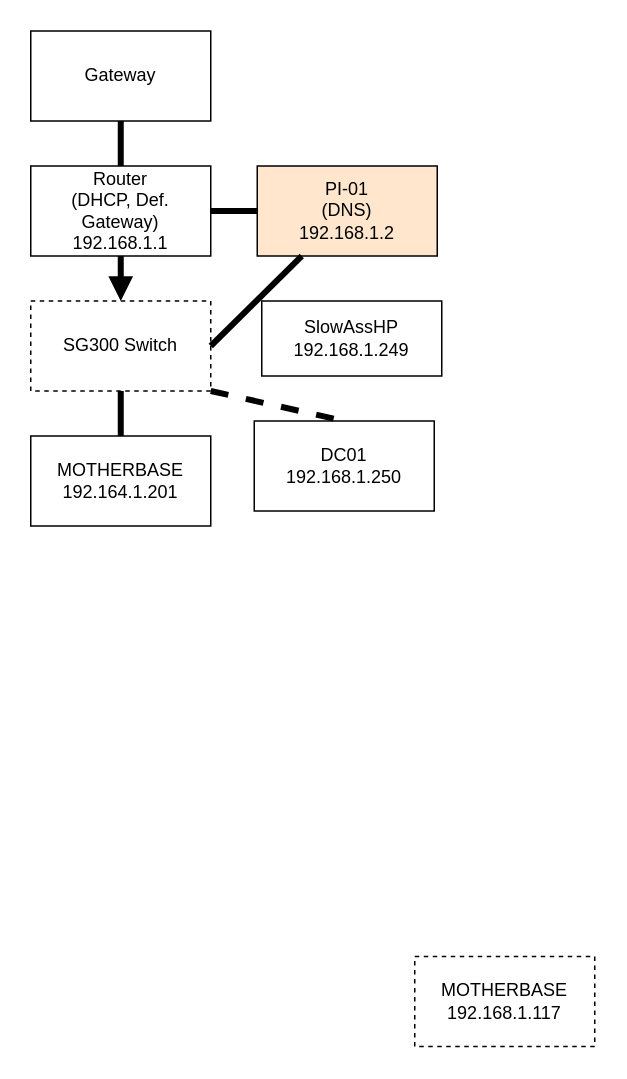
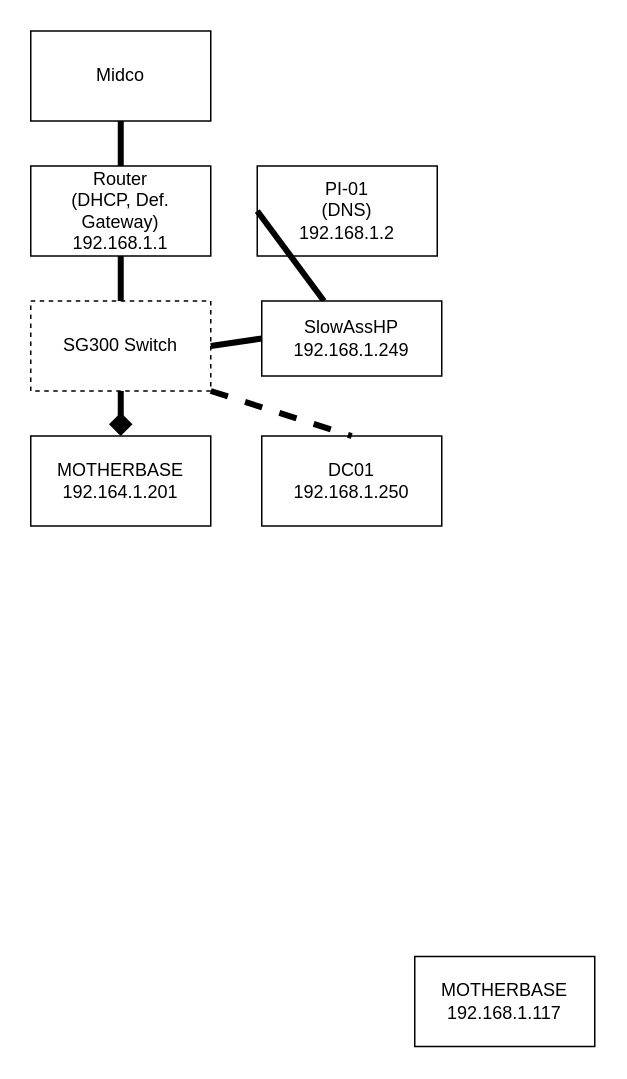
  <mxCell id="0" />
  <mxCell id="1" parent="0" />
  <mxCell id="2" value="" style="group" parent="1" vertex="1" connectable="0"><mxGeometry x="20" y="20" width="290" height="330" as="geometry" /></mxCell>
  <mxCell id="3" value="" style="group" parent="2" vertex="1" connectable="0"><mxGeometry width="290" height="150" as="geometry" /></mxCell>
- <mxCell id="4" value="Gateway" style="rounded=0;whiteSpace=wrap;html=1;fontFamily=Helvetica;" parent="3" vertex="1"><mxGeometry width="120" height="60" as="geometry" /></mxCell>
+ <mxCell id="4" value="Midco" style="rounded=0;whiteSpace=wrap;html=1;fontFamily=Helvetica;" parent="3" vertex="1"><mxGeometry width="120" height="60" as="geometry" /></mxCell>
  <mxCell id="5" value="Router&lt;br&gt;(DHCP, Def. Gateway)&lt;br&gt;192.168.1.1" style="rounded=0;whiteSpace=wrap;html=1;fontFamily=Helvetica;" parent="3" vertex="1"><mxGeometry y="90" width="120" height="60" as="geometry" /></mxCell>
- <mxCell id="6" value="PI-01&lt;br&gt;(DNS)&lt;br&gt;192.168.1.2" style="rounded=0;whiteSpace=wrap;html=1;fontFamily=Helvetica;fillColor=#ffe6cc;" parent="3" vertex="1"><mxGeometry x="151" y="90" width="120" height="60" as="geometry" /></mxCell>
+ <mxCell id="6" value="PI-01&lt;br&gt;(DNS)&lt;br&gt;192.168.1.2" style="rounded=0;whiteSpace=wrap;html=1;fontFamily=Helvetica;" parent="3" vertex="1"><mxGeometry x="151" y="90" width="120" height="60" as="geometry" /></mxCell>
  <mxCell id="7" value="" style="endArrow=none;html=1;rounded=0;fontFamily=Helvetica;entryX=0.5;entryY=1;entryDx=0;entryDy=0;strokeWidth=4;" parent="3" target="4" edge="1"><mxGeometry width="50" height="50" relative="1" as="geometry"><mxPoint x="60" y="90" as="sourcePoint" /><mxPoint x="110" y="300" as="targetPoint" /></mxGeometry></mxCell>
- <mxCell id="8" value="" style="endArrow=none;html=1;rounded=0;fontFamily=Helvetica;entryX=1;entryY=0.5;entryDx=0;entryDy=0;strokeWidth=4;exitX=0;exitY=0.5;exitDx=0;exitDy=0;" parent="3" source="6" target="5" edge="1"><mxGeometry width="50" height="50" relative="1" as="geometry"><mxPoint x="160" y="160" as="sourcePoint" /><mxPoint x="70" y="70" as="targetPoint" /></mxGeometry></mxCell>
- <mxCell id="9" value="" style="endArrow=block;html=1;rounded=0;fontFamily=Helvetica;strokeWidth=4;exitX=0.5;exitY=1;exitDx=0;exitDy=0;entryX=0.5;entryY=0;entryDx=0;entryDy=0;" parent="2" source="5" target="10" edge="1"><mxGeometry width="50" height="50" relative="1" as="geometry"><mxPoint x="180" y="130" as="sourcePoint" /><mxPoint x="193" y="247" as="targetPoint" /></mxGeometry></mxCell>
+ <mxCell id="8" value="" style="endArrow=none;html=1;rounded=0;fontFamily=Helvetica;strokeWidth=4;exitX=0;exitY=0.5;exitDx=0;exitDy=0;" parent="3" source="6" target="13" edge="1"><mxGeometry width="50" height="50" relative="1" as="geometry"><mxPoint x="160" y="160" as="sourcePoint" /><mxPoint x="70" y="70" as="targetPoint" /></mxGeometry></mxCell>
+ <mxCell id="9" value="" style="endArrow=none;html=1;rounded=0;fontFamily=Helvetica;strokeWidth=4;exitX=0.5;exitY=1;exitDx=0;exitDy=0;entryX=0.5;entryY=0;entryDx=0;entryDy=0;" parent="2" source="5" target="10" edge="1"><mxGeometry width="50" height="50" relative="1" as="geometry"><mxPoint x="180" y="130" as="sourcePoint" /><mxPoint x="193" y="247" as="targetPoint" /></mxGeometry></mxCell>
  <mxCell id="10" value="SG300 Switch" style="rounded=0;whiteSpace=wrap;html=1;fontFamily=Helvetica;dashed=1;" parent="2" vertex="1"><mxGeometry y="180" width="120" height="60" as="geometry" /></mxCell>
- <mxCell id="11" value="" style="endArrow=none;html=1;rounded=0;fontFamily=Helvetica;strokeWidth=4;exitX=0.5;exitY=1;exitDx=0;exitDy=0;entryX=0.5;entryY=0;entryDx=0;entryDy=0;" parent="2" source="10" target="12" edge="1"><mxGeometry width="50" height="50" relative="1" as="geometry"><mxPoint x="70" y="160" as="sourcePoint" /><mxPoint x="143" y="252" as="targetPoint" /></mxGeometry></mxCell>
+ <mxCell id="11" value="" style="endArrow=diamond;html=1;rounded=0;fontFamily=Helvetica;strokeWidth=4;exitX=0.5;exitY=1;exitDx=0;exitDy=0;entryX=0.5;entryY=0;entryDx=0;entryDy=0;" parent="2" source="10" target="12" edge="1"><mxGeometry width="50" height="50" relative="1" as="geometry"><mxPoint x="70" y="160" as="sourcePoint" /><mxPoint x="143" y="252" as="targetPoint" /></mxGeometry></mxCell>
  <mxCell id="12" value="MOTHERBASE&lt;br&gt;192.164.1.201" style="rounded=0;whiteSpace=wrap;html=1;fontFamily=Helvetica;" parent="2" vertex="1"><mxGeometry y="270" width="120" height="60" as="geometry" /></mxCell>
  <mxCell id="13" value="SlowAssHP&lt;br&gt;192.168.1.249" style="rounded=0;whiteSpace=wrap;html=1;fontFamily=Helvetica;" parent="2" vertex="1"><mxGeometry x="154" y="180" width="120" height="50" as="geometry" /></mxCell>
- <mxCell id="14" value="DC01&lt;br&gt;192.168.1.250" style="rounded=0;whiteSpace=wrap;html=1;fontFamily=Helvetica;" parent="2" vertex="1"><mxGeometry x="149" y="260" width="120" height="60" as="geometry" /></mxCell>
+ <mxCell id="14" value="DC01&lt;br&gt;192.168.1.250" style="rounded=0;whiteSpace=wrap;html=1;fontFamily=Helvetica;" parent="2" vertex="1"><mxGeometry x="154" y="270" width="120" height="60" as="geometry" /></mxCell>
  <mxCell id="15" value="" style="endArrow=none;html=1;rounded=0;fontFamily=Helvetica;strokeWidth=4;exitX=1;exitY=1;exitDx=0;exitDy=0;entryX=0.5;entryY=0;entryDx=0;entryDy=0;dashed=1;" parent="2" source="10" target="14" edge="1"><mxGeometry width="50" height="50" relative="1" as="geometry"><mxPoint x="70" y="250" as="sourcePoint" /><mxPoint x="70" y="280" as="targetPoint" /></mxGeometry></mxCell>
- <mxCell id="16" value="" style="endArrow=none;html=1;rounded=0;fontFamily=Helvetica;strokeWidth=4;exitX=1;exitY=0.5;exitDx=0;exitDy=0;" parent="2" source="10" target="6" edge="1"><mxGeometry width="50" height="50" relative="1" as="geometry"><mxPoint x="100" y="250" as="sourcePoint" /><mxPoint x="224" y="280" as="targetPoint" /></mxGeometry></mxCell>
- <mxCell id="17" value="MOTHERBASE&lt;br&gt;192.168.1.117" style="rounded=0;whiteSpace=wrap;html=1;fontFamily=Helvetica;dashed=1;" parent="1" vertex="1"><mxGeometry x="276" y="637" width="120" height="60" as="geometry" /></mxCell>
+ <mxCell id="16" value="" style="endArrow=none;html=1;rounded=0;fontFamily=Helvetica;strokeWidth=4;exitX=1;exitY=0.5;exitDx=0;exitDy=0;entryX=0;entryY=0.5;entryDx=0;entryDy=0;" parent="2" source="10" target="13" edge="1"><mxGeometry width="50" height="50" relative="1" as="geometry"><mxPoint x="100" y="250" as="sourcePoint" /><mxPoint x="224" y="280" as="targetPoint" /></mxGeometry></mxCell>
+ <mxCell id="17" value="MOTHERBASE&lt;br&gt;192.168.1.117" style="rounded=0;whiteSpace=wrap;html=1;fontFamily=Helvetica;" parent="1" vertex="1"><mxGeometry x="276" y="637" width="120" height="60" as="geometry" /></mxCell>
